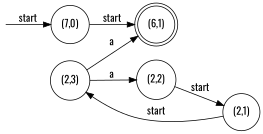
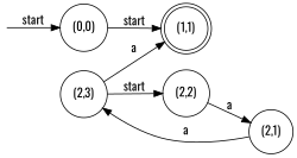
  digraph {
    fontname=Oswald
    rankdir=LR
    node [fontname=Oswald shape=circle]
    edge [fontname=Oswald]
    __start [shape=point style=invis]
-   "(0,0)" [label="(7,0)"]
-   "(1,1)" [shape=doublecircle label="(6,1)"]
+   "(0,0)"
+   "(1,1)" [shape=doublecircle]
    "(2,3)"
    "(2,2)"
    "(2,1)"
    __start -> "(0,0)" [label=start]
    "(0,0)" -> "(1,1)" [label=start]
    "(2,3)" -> "(1,1)" [label=a]
-   "(2,3)" -> "(2,2)" [label=a]
-   "(2,2)" -> "(2,1)" [label=start]
-   "(2,1)" -> "(2,3)" [label=start]
+   "(2,3)" -> "(2,2)" [label=start]
+   "(2,2)" -> "(2,1)" [label=a]
+   "(2,1)" -> "(2,3)" [label=a]
  }
